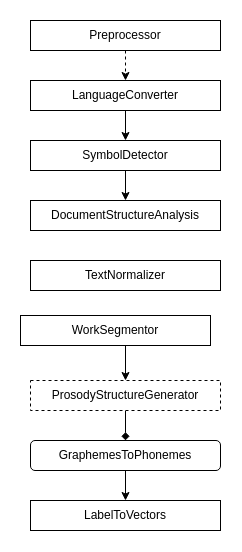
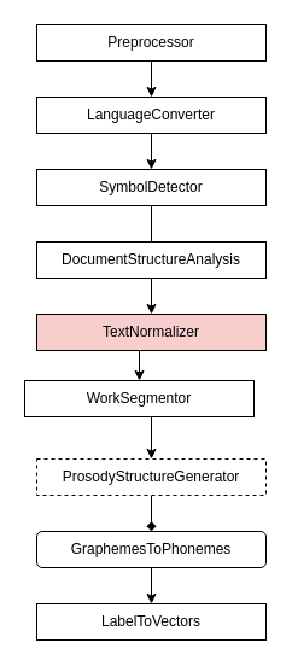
  <mxCell id="0" />
  <mxCell id="1" parent="0" />
- <mxCell id="2" style="edgeStyle=orthogonalEdgeStyle;rounded=0;orthogonalLoop=1;jettySize=auto;html=1;exitX=0.5;exitY=1;exitDx=0;exitDy=0;entryX=0.5;entryY=0;entryDx=0;entryDy=0;dashed=1;" edge="1" parent="1" source="3" target="5"><mxGeometry relative="1" as="geometry" /></mxCell>
+ <mxCell id="2" style="edgeStyle=orthogonalEdgeStyle;rounded=0;orthogonalLoop=1;jettySize=auto;html=1;exitX=0.5;exitY=1;exitDx=0;exitDy=0;entryX=0.5;entryY=0;entryDx=0;entryDy=0;" edge="1" parent="1" source="3" target="5"><mxGeometry relative="1" as="geometry" /></mxCell>
  <mxCell id="3" value="Preprocessor" style="rounded=0;whiteSpace=wrap;html=1;" parent="1" vertex="1"><mxGeometry x="30" y="20" width="190" height="30" as="geometry" /></mxCell>
  <mxCell id="4" style="edgeStyle=orthogonalEdgeStyle;rounded=0;orthogonalLoop=1;jettySize=auto;html=1;exitX=0.5;exitY=1;exitDx=0;exitDy=0;entryX=0.5;entryY=0;entryDx=0;entryDy=0;" edge="1" parent="1" source="5" target="7"><mxGeometry relative="1" as="geometry" /></mxCell>
  <mxCell id="5" value="LanguageConverter" style="rounded=0;whiteSpace=wrap;html=1;" parent="1" vertex="1"><mxGeometry x="30" y="80" width="190" height="30" as="geometry" /></mxCell>
- <mxCell id="6" style="edgeStyle=orthogonalEdgeStyle;rounded=0;orthogonalLoop=1;jettySize=auto;html=1;exitX=0.5;exitY=1;exitDx=0;exitDy=0;entryX=0.5;entryY=0;entryDx=0;entryDy=0;" edge="1" parent="1" source="7" target="9"><mxGeometry relative="1" as="geometry" /></mxCell>
+ <mxCell id="6" style="edgeStyle=orthogonalEdgeStyle;rounded=0;orthogonalLoop=1;jettySize=auto;html=1;exitX=0.5;exitY=1;exitDx=0;exitDy=0;entryX=0.5;entryY=0;entryDx=0;entryDy=0;endArrow=none;" edge="1" parent="1" source="7" target="9"><mxGeometry relative="1" as="geometry" /></mxCell>
  <mxCell id="7" value="SymbolDetector" style="rounded=0;whiteSpace=wrap;html=1;" parent="1" vertex="1"><mxGeometry x="30" y="140" width="190" height="30" as="geometry" /></mxCell>
+ <mxCell id="8" style="edgeStyle=orthogonalEdgeStyle;rounded=0;orthogonalLoop=1;jettySize=auto;html=1;exitX=0.5;exitY=1;exitDx=0;exitDy=0;entryX=0.5;entryY=0;entryDx=0;entryDy=0;" edge="1" parent="1" source="9" target="11"><mxGeometry relative="1" as="geometry" /></mxCell>
  <mxCell id="9" value="DocumentStructureAnalysis" style="rounded=0;whiteSpace=wrap;html=1;" vertex="1" parent="1"><mxGeometry x="30" y="200" width="190" height="30" as="geometry" /></mxCell>
- <mxCell id="11" value="TextNormalizer" style="rounded=0;whiteSpace=wrap;html=1;" vertex="1" parent="1"><mxGeometry x="30" y="260" width="190" height="30" as="geometry" /></mxCell>
+ <mxCell id="10" style="edgeStyle=orthogonalEdgeStyle;rounded=0;orthogonalLoop=1;jettySize=auto;html=1;exitX=0.5;exitY=1;exitDx=0;exitDy=0;entryX=0.5;entryY=0;entryDx=0;entryDy=0;" edge="1" parent="1" source="11" target="13"><mxGeometry relative="1" as="geometry" /></mxCell>
+ <mxCell id="11" value="TextNormalizer" style="rounded=0;whiteSpace=wrap;html=1;fillColor=#f8cecc;" vertex="1" parent="1"><mxGeometry x="30" y="260" width="190" height="30" as="geometry" /></mxCell>
  <mxCell id="12" style="edgeStyle=orthogonalEdgeStyle;rounded=0;orthogonalLoop=1;jettySize=auto;html=1;exitX=0.5;exitY=1;exitDx=0;exitDy=0;entryX=0.5;entryY=0;entryDx=0;entryDy=0;" edge="1" parent="1" source="13" target="15"><mxGeometry relative="1" as="geometry" /></mxCell>
  <mxCell id="13" value="WorkSegmentor" style="rounded=0;whiteSpace=wrap;html=1;" vertex="1" parent="1"><mxGeometry x="20" y="315" width="190" height="30" as="geometry" /></mxCell>
  <mxCell id="14" style="edgeStyle=orthogonalEdgeStyle;rounded=0;orthogonalLoop=1;jettySize=auto;html=1;exitX=0.5;exitY=1;exitDx=0;exitDy=0;entryX=0.5;entryY=0;entryDx=0;entryDy=0;endArrow=diamond;" edge="1" parent="1" source="15" target="17"><mxGeometry relative="1" as="geometry" /></mxCell>
  <mxCell id="15" value="ProsodyStructureGenerator" style="rounded=0;whiteSpace=wrap;html=1;dashed=1;" vertex="1" parent="1"><mxGeometry x="30" y="380" width="190" height="30" as="geometry" /></mxCell>
  <mxCell id="16" style="edgeStyle=orthogonalEdgeStyle;rounded=0;orthogonalLoop=1;jettySize=auto;html=1;exitX=0.5;exitY=1;exitDx=0;exitDy=0;entryX=0.5;entryY=0;entryDx=0;entryDy=0;" edge="1" parent="1" source="17" target="18"><mxGeometry relative="1" as="geometry" /></mxCell>
  <mxCell id="17" value="GraphemesToPhonemes" style="whiteSpace=wrap;html=1;rounded=1;" vertex="1" parent="1"><mxGeometry x="30" y="440" width="190" height="30" as="geometry" /></mxCell>
  <mxCell id="18" value="LabelToVectors" style="rounded=0;whiteSpace=wrap;html=1;" vertex="1" parent="1"><mxGeometry x="30" y="500" width="190" height="30" as="geometry" /></mxCell>
